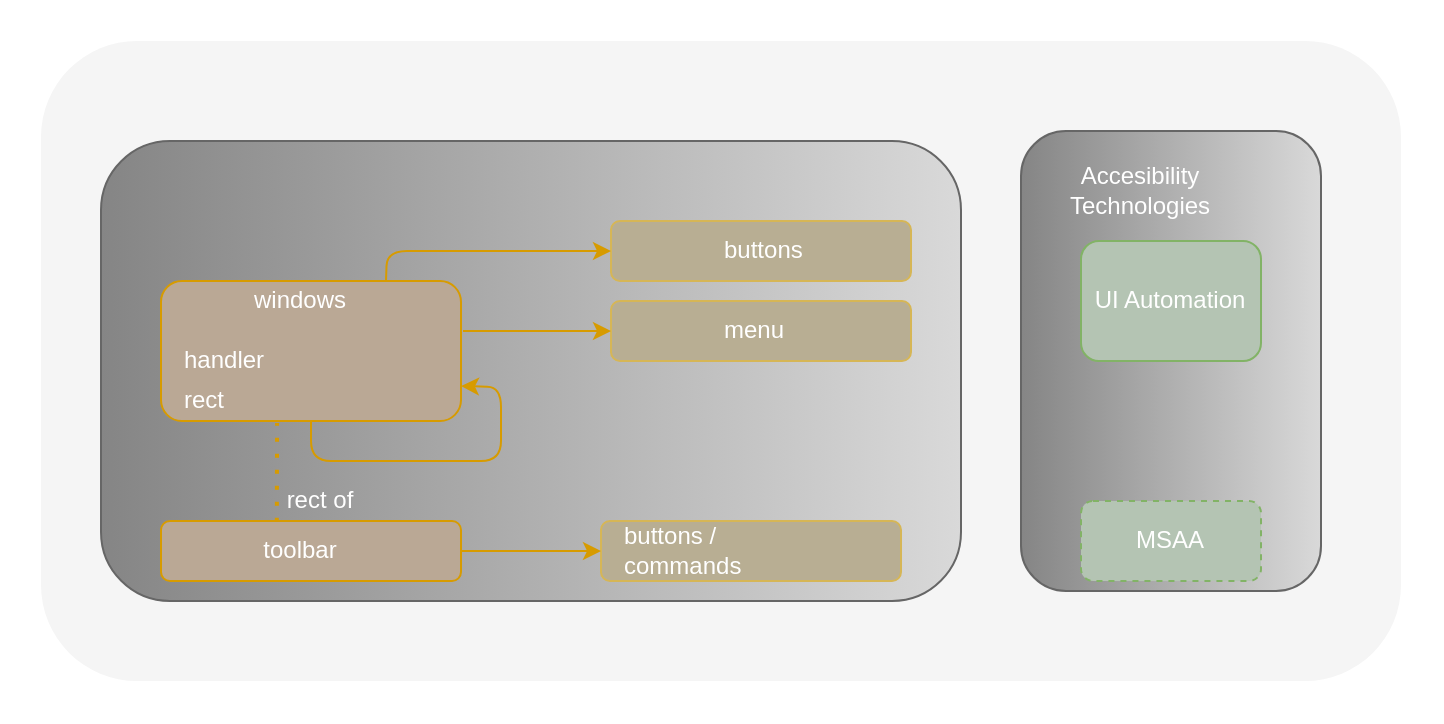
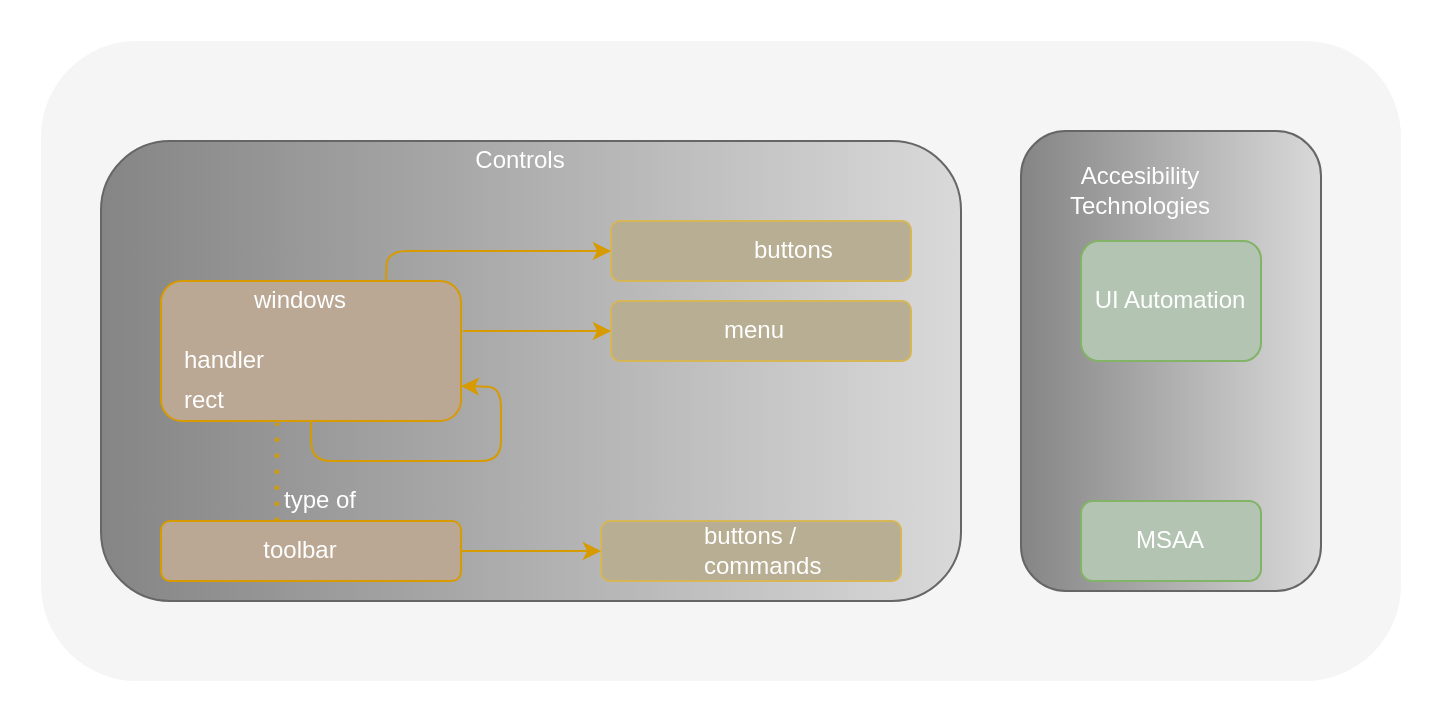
  <mxCell id="0" />
  <mxCell id="1" parent="0" />
  <mxCell id="2" value="" style="rounded=1;whiteSpace=wrap;html=1;align=center;fillColor=#f5f5f5;fontColor=#333333;strokeColor=none;" vertex="1" parent="1"><mxGeometry x="20" y="20" width="680" height="320" as="geometry" /></mxCell>
  <mxCell id="3" value="" style="rounded=1;whiteSpace=wrap;html=1;strokeColor=#666666;fontColor=#333333;fillColor=#858585;gradientColor=#D9D9D9;gradientDirection=east;" vertex="1" parent="1"><mxGeometry x="510" y="65" width="150" height="230" as="geometry" /></mxCell>
  <mxCell id="4" value="" style="rounded=1;whiteSpace=wrap;html=1;strokeColor=#666666;fontColor=#333333;fillColor=#858585;gradientDirection=east;gradientColor=#D9D9D9;" vertex="1" parent="1"><mxGeometry x="50" y="70" width="430" height="230" as="geometry" /></mxCell>
+ <mxCell id="5" value="Controls" style="text;html=1;strokeColor=none;fillColor=none;align=center;verticalAlign=middle;whiteSpace=wrap;rounded=0;fontColor=#FFFFFF;" vertex="1" parent="1"><mxGeometry x="240" y="70" width="40" height="20" as="geometry" /></mxCell>
  <mxCell id="6" value="" style="rounded=1;whiteSpace=wrap;html=1;strokeColor=#d79b00;fillColor=#BAA895;" vertex="1" parent="1"><mxGeometry x="80" y="140" width="150" height="70" as="geometry" /></mxCell>
  <mxCell id="7" value="windows" style="text;html=1;strokeColor=none;fillColor=none;align=center;verticalAlign=middle;whiteSpace=wrap;rounded=0;fontColor=#FFFFFF;" vertex="1" parent="1"><mxGeometry x="130" y="140" width="40" height="20" as="geometry" /></mxCell>
  <mxCell id="8" value="handler" style="text;html=1;strokeColor=none;fillColor=none;align=left;verticalAlign=middle;whiteSpace=wrap;rounded=0;fontColor=#FFFFFF;" vertex="1" parent="1"><mxGeometry x="90" y="170" width="40" height="20" as="geometry" /></mxCell>
  <mxCell id="9" value="rect" style="text;html=1;strokeColor=none;fillColor=none;align=left;verticalAlign=middle;whiteSpace=wrap;rounded=0;fontColor=#FFFFFF;" vertex="1" parent="1"><mxGeometry x="90" y="190" width="40" height="20" as="geometry" /></mxCell>
  <mxCell id="10" value="" style="endArrow=classic;html=1;exitX=0.5;exitY=1;exitDx=0;exitDy=0;entryX=1;entryY=0.75;entryDx=0;entryDy=0;fillColor=#ffe6cc;strokeColor=#d79b00;" edge="1" parent="1" source="6" target="6"><mxGeometry width="50" height="50" relative="1" as="geometry"><mxPoint x="480" y="360" as="sourcePoint" /><mxPoint x="530" y="310" as="targetPoint" /><Array as="points"><mxPoint x="155" y="230" /><mxPoint x="210" y="230" /><mxPoint x="250" y="230" /><mxPoint x="250" y="193" /></Array></mxGeometry></mxCell>
  <mxCell id="11" value="" style="rounded=1;whiteSpace=wrap;html=1;strokeColor=#d6b656;fillColor=#B8AE93;" vertex="1" parent="1"><mxGeometry x="305" y="110" width="150" height="30" as="geometry" /></mxCell>
- <mxCell id="12" value="buttons" style="text;html=1;strokeColor=none;fillColor=none;align=left;verticalAlign=middle;whiteSpace=wrap;rounded=0;fontColor=#FFFFFF;" vertex="1" parent="1"><mxGeometry x="360" y="115" width="40" height="20" as="geometry" /></mxCell>
+ <mxCell id="12" value="buttons" style="text;html=1;strokeColor=none;fillColor=none;align=left;verticalAlign=middle;whiteSpace=wrap;rounded=0;fontColor=#FFFFFF;" vertex="1" parent="1"><mxGeometry x="375" y="115" width="40" height="20" as="geometry" /></mxCell>
  <mxCell id="13" value="" style="rounded=1;whiteSpace=wrap;html=1;strokeColor=#d6b656;fillColor=#B8AE93;" vertex="1" parent="1"><mxGeometry x="305" y="150" width="150" height="30" as="geometry" /></mxCell>
  <mxCell id="14" value="menu" style="text;html=1;strokeColor=none;fillColor=none;align=left;verticalAlign=middle;whiteSpace=wrap;rounded=0;fontColor=#FFFFFF;" vertex="1" parent="1"><mxGeometry x="360" y="155" width="40" height="20" as="geometry" /></mxCell>
  <mxCell id="15" value="" style="endArrow=classic;html=1;exitX=0.75;exitY=0;exitDx=0;exitDy=0;entryX=0;entryY=0.5;entryDx=0;entryDy=0;fillColor=#ffe6cc;strokeColor=#d79b00;" edge="1" parent="1" source="6" target="11"><mxGeometry width="50" height="50" relative="1" as="geometry"><mxPoint x="490" y="320" as="sourcePoint" /><mxPoint x="540" y="270" as="targetPoint" /><Array as="points"><mxPoint x="193" y="125" /></Array></mxGeometry></mxCell>
  <mxCell id="16" value="" style="endArrow=classic;html=1;fillColor=#ffe6cc;strokeColor=#d79b00;" edge="1" parent="1"><mxGeometry width="50" height="50" relative="1" as="geometry"><mxPoint x="231" y="165" as="sourcePoint" /><mxPoint x="305" y="165" as="targetPoint" /><Array as="points" /></mxGeometry></mxCell>
  <mxCell id="17" value="" style="rounded=1;whiteSpace=wrap;html=1;strokeColor=#d79b00;fillColor=#BAA895;" vertex="1" parent="1"><mxGeometry x="80" y="260" width="150" height="30" as="geometry" /></mxCell>
  <mxCell id="18" value="toolbar" style="text;html=1;strokeColor=none;fillColor=none;align=center;verticalAlign=middle;whiteSpace=wrap;rounded=0;fontColor=#FFFFFF;" vertex="1" parent="1"><mxGeometry x="130" y="265" width="40" height="20" as="geometry" /></mxCell>
  <mxCell id="19" value="" style="rounded=1;whiteSpace=wrap;html=1;strokeColor=#d6b656;fillColor=#B8AE93;" vertex="1" parent="1"><mxGeometry x="300" y="260" width="150" height="30" as="geometry" /></mxCell>
- <mxCell id="20" value="buttons / commands" style="text;html=1;strokeColor=none;fillColor=none;align=left;verticalAlign=middle;whiteSpace=wrap;rounded=0;fontColor=#FFFFFF;" vertex="1" parent="1"><mxGeometry x="310" y="265" width="80" height="20" as="geometry" /></mxCell>
+ <mxCell id="20" value="buttons / commands" style="text;html=1;strokeColor=none;fillColor=none;align=left;verticalAlign=middle;whiteSpace=wrap;rounded=0;fontColor=#FFFFFF;" vertex="1" parent="1"><mxGeometry x="350" y="265" width="80" height="20" as="geometry" /></mxCell>
  <mxCell id="21" value="" style="endArrow=classic;html=1;exitX=1;exitY=0.5;exitDx=0;exitDy=0;entryX=0;entryY=0.5;entryDx=0;entryDy=0;fillColor=#ffe6cc;strokeColor=#d79b00;" edge="1" parent="1" source="17" target="19"><mxGeometry width="50" height="50" relative="1" as="geometry"><mxPoint x="241" y="175" as="sourcePoint" /><mxPoint x="315" y="175" as="targetPoint" /><Array as="points" /></mxGeometry></mxCell>
  <mxCell id="22" value="" style="endArrow=none;dashed=1;html=1;dashPattern=1 3;strokeWidth=2;entryX=0.387;entryY=1.014;entryDx=0;entryDy=0;entryPerimeter=0;exitX=0.386;exitY=0.014;exitDx=0;exitDy=0;exitPerimeter=0;fillColor=#ffe6cc;strokeColor=#d79b00;" edge="1" parent="1" source="17" target="6"><mxGeometry width="50" height="50" relative="1" as="geometry"><mxPoint x="490" y="310" as="sourcePoint" /><mxPoint x="540" y="260" as="targetPoint" /></mxGeometry></mxCell>
- <mxCell id="23" value="rect of" style="text;html=1;strokeColor=none;fillColor=none;align=center;verticalAlign=middle;whiteSpace=wrap;rounded=0;fontColor=#FFFFFF;" vertex="1" parent="1"><mxGeometry x="140" y="240" width="40" height="20" as="geometry" /></mxCell>
+ <mxCell id="23" value="type of" style="text;html=1;strokeColor=none;fillColor=none;align=center;verticalAlign=middle;whiteSpace=wrap;rounded=0;fontColor=#FFFFFF;" vertex="1" parent="1"><mxGeometry x="140" y="240" width="40" height="20" as="geometry" /></mxCell>
  <mxCell id="24" value="UI Automation" style="rounded=1;whiteSpace=wrap;html=1;align=center;strokeColor=#82b366;fillColor=#B4C4B3;fontColor=#FFFFFF;" vertex="1" parent="1"><mxGeometry x="540" y="120" width="90" height="60" as="geometry" /></mxCell>
- <mxCell id="25" value="MSAA" style="rounded=1;whiteSpace=wrap;html=1;align=center;strokeColor=#82b366;fillColor=#B4C4B3;fontColor=#FFFFFF;dashed=1;" vertex="1" parent="1"><mxGeometry x="540" y="250" width="90" height="40" as="geometry" /></mxCell>
+ <mxCell id="25" value="MSAA" style="rounded=1;whiteSpace=wrap;html=1;align=center;strokeColor=#82b366;fillColor=#B4C4B3;fontColor=#FFFFFF;" vertex="1" parent="1"><mxGeometry x="540" y="250" width="90" height="40" as="geometry" /></mxCell>
  <mxCell id="26" value="Accesibility Technologies" style="text;html=1;strokeColor=none;fillColor=none;align=center;verticalAlign=middle;whiteSpace=wrap;rounded=0;fontColor=#FFFFFF;" vertex="1" parent="1"><mxGeometry x="550" y="85" width="40" height="20" as="geometry" /></mxCell>
